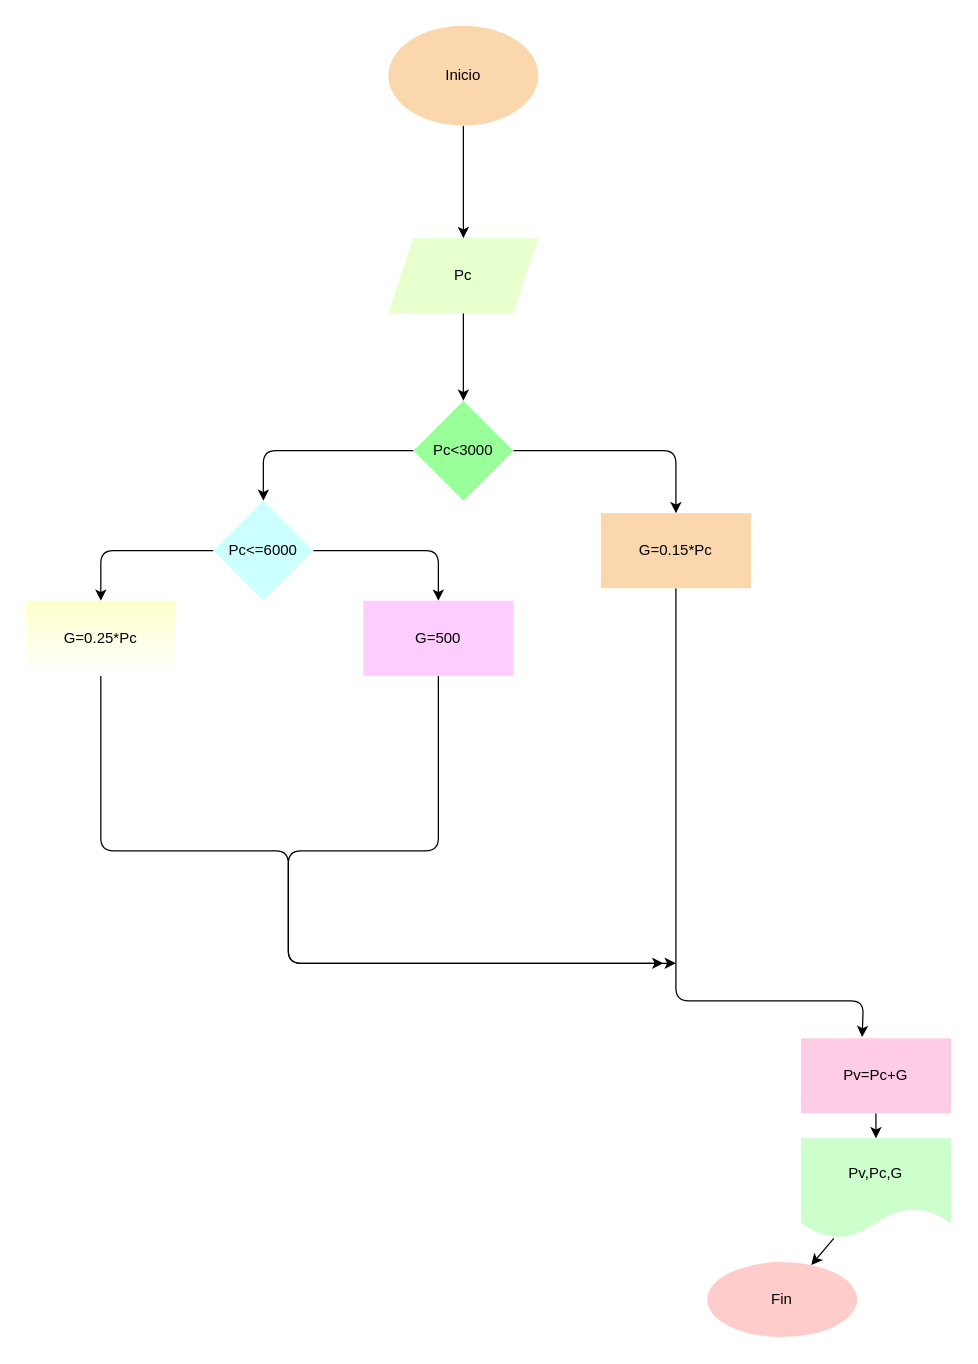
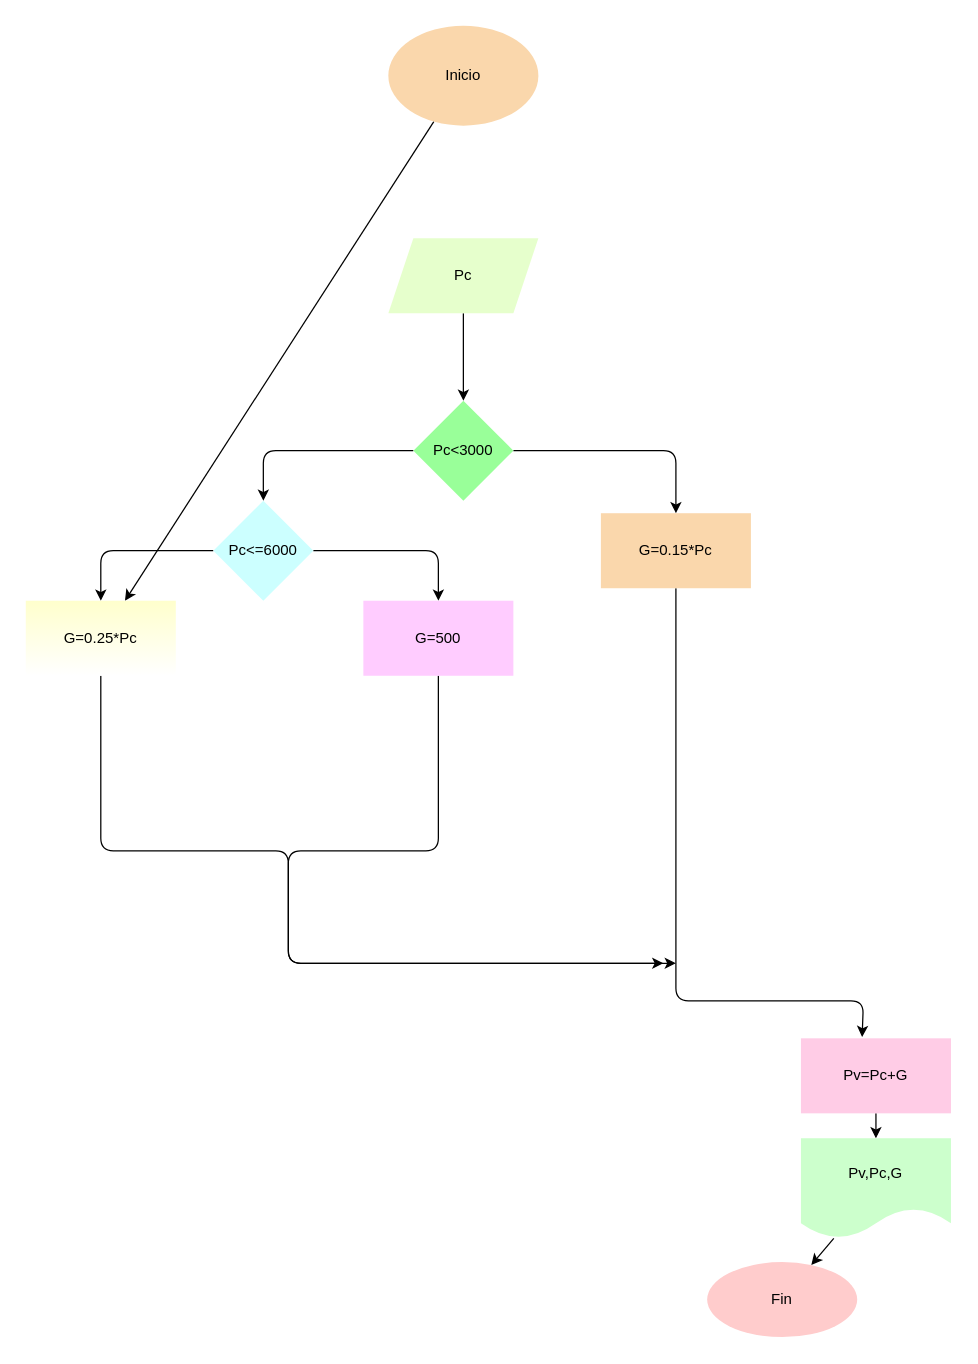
  <mxCell id="0" />
  <mxCell id="1" parent="0" />
- <mxCell id="2" value="" style="edgeStyle=none;html=1;" parent="1" source="3" target="5" edge="1"><mxGeometry relative="1" as="geometry" /></mxCell>
+ <mxCell id="2" value="" style="edgeStyle=none;html=1;" parent="1" source="3" target="17" edge="1"><mxGeometry relative="1" as="geometry" /></mxCell>
  <mxCell id="3" value="&lt;font color=&quot;#000000&quot;&gt;Inicio&lt;/font&gt;" style="ellipse;whiteSpace=wrap;html=1;fillColor=#fad7ac;strokeColor=none;" parent="1" vertex="1"><mxGeometry x="310" y="20" width="120" height="80" as="geometry" /></mxCell>
  <mxCell id="4" value="" style="edgeStyle=none;html=1;" parent="1" source="5" target="8" edge="1"><mxGeometry relative="1" as="geometry" /></mxCell>
  <mxCell id="5" value="&lt;font color=&quot;#000000&quot;&gt;Pc&lt;/font&gt;" style="shape=parallelogram;perimeter=parallelogramPerimeter;whiteSpace=wrap;html=1;fixedSize=1;strokeColor=none;fillColor=#E6FFCC;" parent="1" vertex="1"><mxGeometry x="310" y="190" width="120" height="60" as="geometry" /></mxCell>
  <mxCell id="6" value="" style="edgeStyle=none;html=1;" parent="1" source="8" target="11" edge="1"><mxGeometry relative="1" as="geometry"><Array as="points"><mxPoint x="210" y="360" /></Array></mxGeometry></mxCell>
  <mxCell id="7" value="" style="edgeStyle=none;html=1;" parent="1" source="8" target="13" edge="1"><mxGeometry relative="1" as="geometry"><Array as="points"><mxPoint x="540" y="360" /></Array></mxGeometry></mxCell>
  <mxCell id="8" value="&lt;font color=&quot;#000000&quot;&gt;Pc&amp;lt;3000&lt;/font&gt;" style="rhombus;whiteSpace=wrap;html=1;strokeColor=none;fillColor=#99FF99;" parent="1" vertex="1"><mxGeometry x="330" y="320" width="80" height="80" as="geometry" /></mxCell>
  <mxCell id="9" value="" style="edgeStyle=none;html=1;" parent="1" source="11" target="15" edge="1"><mxGeometry relative="1" as="geometry"><Array as="points"><mxPoint x="350" y="440" /></Array></mxGeometry></mxCell>
  <mxCell id="10" value="" style="edgeStyle=none;html=1;" parent="1" source="11" target="17" edge="1"><mxGeometry relative="1" as="geometry"><Array as="points"><mxPoint x="80" y="440" /></Array></mxGeometry></mxCell>
  <mxCell id="11" value="&lt;font color=&quot;#000000&quot;&gt;Pc&amp;lt;=6000&lt;/font&gt;" style="rhombus;whiteSpace=wrap;html=1;strokeColor=none;fillColor=#CCFFFF;" parent="1" vertex="1"><mxGeometry x="170" y="400" width="80" height="80" as="geometry" /></mxCell>
  <mxCell id="12" style="edgeStyle=none;html=1;fontColor=#000000;entryX=0.408;entryY=-0.017;entryDx=0;entryDy=0;entryPerimeter=0;" edge="1" parent="1" source="13" target="19"><mxGeometry relative="1" as="geometry"><mxPoint x="740" y="800" as="targetPoint" /><Array as="points"><mxPoint x="540" y="800" /><mxPoint x="690" y="800" /></Array></mxGeometry></mxCell>
  <mxCell id="13" value="&lt;font color=&quot;#000000&quot;&gt;G=0.15*Pc&lt;/font&gt;" style="whiteSpace=wrap;html=1;strokeColor=none;fillColor=#fad7ac;" parent="1" vertex="1"><mxGeometry x="480" y="410" width="120" height="60" as="geometry" /></mxCell>
  <mxCell id="14" style="edgeStyle=none;html=1;" parent="1" source="15" edge="1"><mxGeometry relative="1" as="geometry"><Array as="points"><mxPoint x="350" y="680" /><mxPoint x="230" y="680" /><mxPoint x="230" y="770" /><mxPoint x="464" y="770" /></Array><mxPoint x="530" y="770" as="targetPoint" /></mxGeometry></mxCell>
  <mxCell id="15" value="&lt;font color=&quot;#000000&quot;&gt;G=500&lt;/font&gt;" style="whiteSpace=wrap;html=1;strokeColor=none;fillColor=#FFCCFF;" parent="1" vertex="1"><mxGeometry x="290" y="480" width="120" height="60" as="geometry" /></mxCell>
  <mxCell id="16" value="" style="edgeStyle=none;html=1;" parent="1" source="17" edge="1"><mxGeometry relative="1" as="geometry"><Array as="points"><mxPoint x="80" y="680" /><mxPoint x="230" y="680" /><mxPoint x="230" y="770" /><mxPoint x="464" y="770" /></Array><mxPoint x="540" y="770" as="targetPoint" /></mxGeometry></mxCell>
  <mxCell id="17" value="&lt;font color=&quot;#000000&quot;&gt;G=0.25*Pc&lt;/font&gt;" style="whiteSpace=wrap;html=1;strokeColor=none;gradientColor=#ffffff;fillColor=#FFFFCC;" parent="1" vertex="1"><mxGeometry x="20" y="480" width="120" height="60" as="geometry" /></mxCell>
  <mxCell id="18" value="" style="edgeStyle=none;html=1;" parent="1" source="19" target="21" edge="1"><mxGeometry relative="1" as="geometry" /></mxCell>
  <mxCell id="19" value="&lt;font color=&quot;#000000&quot;&gt;Pv=Pc+G&lt;/font&gt;" style="whiteSpace=wrap;html=1;strokeColor=none;fillColor=#FFCCE6;" parent="1" vertex="1"><mxGeometry x="640" y="830" width="120" height="60" as="geometry" /></mxCell>
  <mxCell id="20" value="" style="edgeStyle=none;html=1;" parent="1" source="21" target="22" edge="1"><mxGeometry relative="1" as="geometry" /></mxCell>
  <mxCell id="21" value="&lt;font color=&quot;#000000&quot;&gt;Pv,Pc,G&lt;/font&gt;" style="shape=document;whiteSpace=wrap;html=1;boundedLbl=1;strokeColor=none;fillColor=#CCFFCC;" parent="1" vertex="1"><mxGeometry x="640" y="910" width="120" height="80" as="geometry" /></mxCell>
  <mxCell id="22" value="&lt;font color=&quot;#000000&quot;&gt;Fin&lt;/font&gt;" style="ellipse;whiteSpace=wrap;html=1;strokeColor=none;fillColor=#FFCCCC;" parent="1" vertex="1"><mxGeometry x="565" y="1009" width="120" height="60" as="geometry" /></mxCell>
